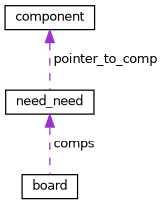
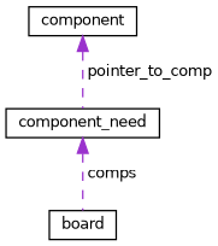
  digraph {
    node [color=black fillcolor=white fontname=Helvetica fontsize=10 shape=record style=filled]
    edge [color=darkorchid3 dir=back fontname=Helvetica fontsize=10 labelfontname=Helvetica labelfontsize=10 style=dashed]
    n1 [height=0.2 label=board width=0.4]
-   n2 [height=0.2 label=need_need width=0.4]
+   n2 [height=0.2 label=component_need width=0.4]
    n3 [height=0.2 label=component width=0.4]
    n2 -> n1 [label=" comps"]
    n3 -> n2 [label=" pointer_to_comp"]
  }
